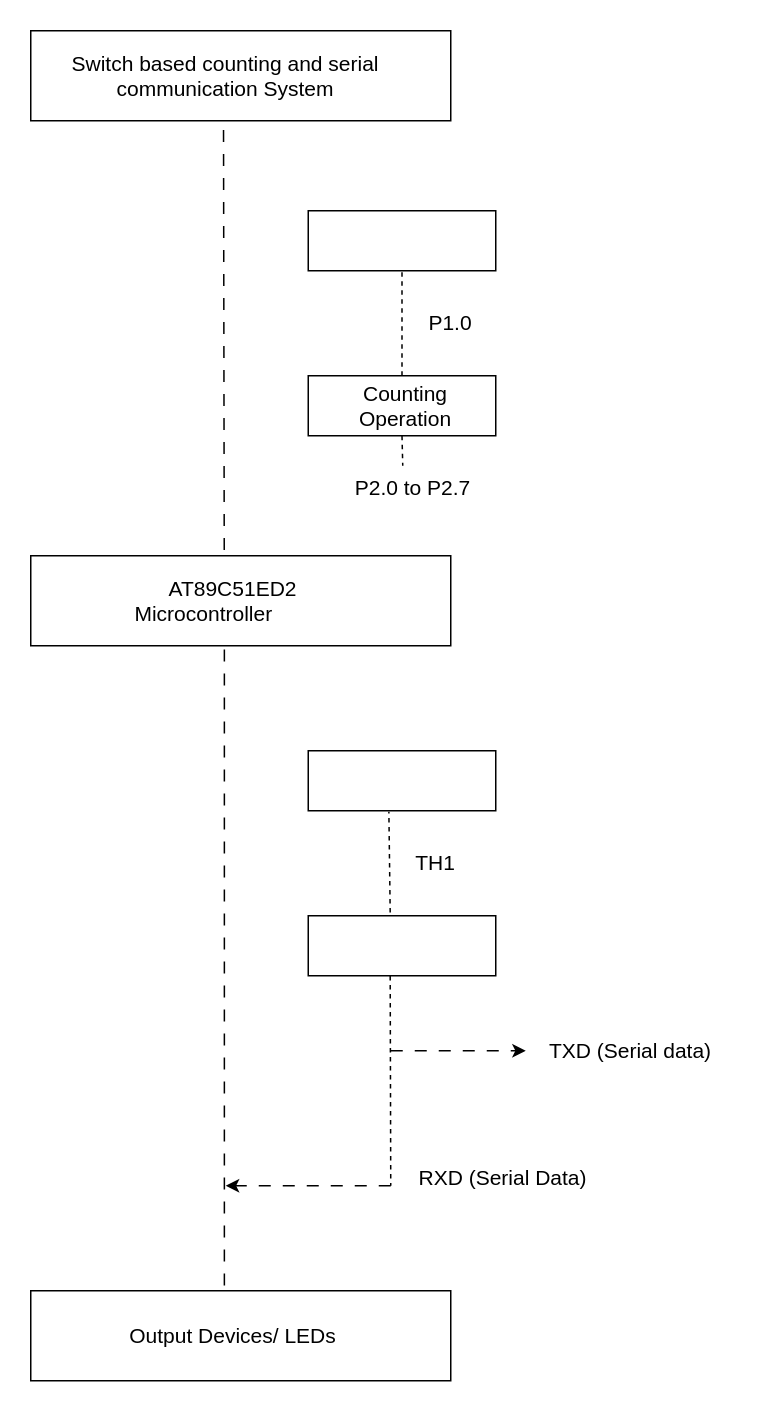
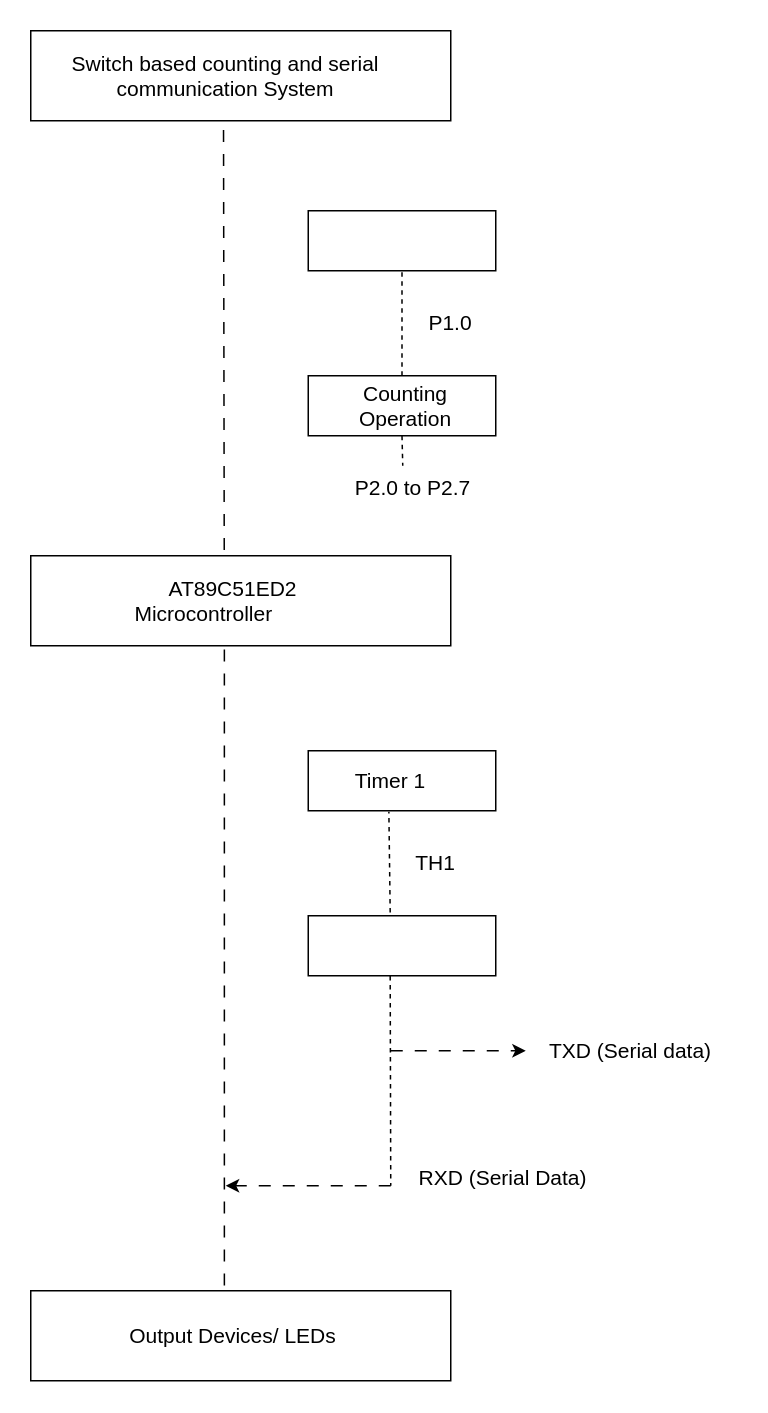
  <mxCell id="0" />
  <mxCell id="1" parent="0" />
  <mxCell id="2" value="" style="rounded=0;whiteSpace=wrap;html=1;" vertex="1" parent="1"><mxGeometry x="20" y="20" width="280" height="60" as="geometry" /></mxCell>
  <mxCell id="3" value="Switch based counting and serial communication System" style="text;html=1;strokeColor=none;fillColor=none;align=center;verticalAlign=middle;whiteSpace=wrap;rounded=0;fontSize=14;" vertex="1" parent="1"><mxGeometry x="30" y="35" width="240" height="30" as="geometry" /></mxCell>
  <mxCell id="4" value="" style="rounded=0;whiteSpace=wrap;html=1;" vertex="1" parent="1"><mxGeometry x="20" y="370" width="280" height="60" as="geometry" /></mxCell>
  <mxCell id="5" value="&lt;font style=&quot;font-size: 14px;&quot;&gt;AT89C51ED2&lt;br style=&quot;&quot;&gt;Microcontroller&amp;nbsp; &amp;nbsp; &amp;nbsp; &amp;nbsp; &amp;nbsp;&amp;nbsp;&lt;/font&gt;" style="text;html=1;strokeColor=none;fillColor=none;align=center;verticalAlign=middle;whiteSpace=wrap;rounded=0;" vertex="1" parent="1"><mxGeometry x="80" y="385" width="150" height="30" as="geometry" /></mxCell>
  <mxCell id="6" value="" style="rounded=0;whiteSpace=wrap;html=1;" vertex="1" parent="1"><mxGeometry x="20" y="860" width="280" height="60" as="geometry" /></mxCell>
  <mxCell id="7" value="&lt;font style=&quot;font-size: 14px;&quot;&gt;Output Devices/ LEDs&lt;/font&gt;" style="text;html=1;strokeColor=none;fillColor=none;align=center;verticalAlign=middle;whiteSpace=wrap;rounded=0;" vertex="1" parent="1"><mxGeometry x="75" y="875" width="160" height="30" as="geometry" /></mxCell>
  <mxCell id="8" value="" style="rounded=0;whiteSpace=wrap;html=1;" vertex="1" parent="1"><mxGeometry x="205" y="140" width="125" height="40" as="geometry" /></mxCell>
  <mxCell id="9" value="" style="rounded=0;whiteSpace=wrap;html=1;" vertex="1" parent="1"><mxGeometry x="205" y="250" width="125" height="40" as="geometry" /></mxCell>
  <mxCell id="10" value="&lt;font style=&quot;font-size: 14px;&quot;&gt;Counting Operation&lt;/font&gt;" style="text;html=1;strokeColor=none;fillColor=none;align=center;verticalAlign=middle;whiteSpace=wrap;rounded=0;" vertex="1" parent="1"><mxGeometry x="240" y="255" width="60" height="30" as="geometry" /></mxCell>
  <mxCell id="11" value="" style="rounded=0;whiteSpace=wrap;html=1;" vertex="1" parent="1"><mxGeometry x="205" y="610" width="125" height="40" as="geometry" /></mxCell>
  <mxCell id="12" value="" style="rounded=0;whiteSpace=wrap;html=1;" vertex="1" parent="1"><mxGeometry x="205" y="500" width="125" height="40" as="geometry" /></mxCell>
+ <mxCell id="13" value="&lt;font style=&quot;font-size: 14px;&quot;&gt;Timer 1&lt;/font&gt;" style="text;html=1;strokeColor=none;fillColor=none;align=center;verticalAlign=middle;whiteSpace=wrap;rounded=0;" vertex="1" parent="1"><mxGeometry x="230" y="505" width="60" height="30" as="geometry" /></mxCell>
  <mxCell id="14" value="" style="endArrow=none;dashed=1;html=1;rounded=0;entryX=0.5;entryY=1;entryDx=0;entryDy=0;exitX=0.5;exitY=0;exitDx=0;exitDy=0;" edge="1" parent="1" source="9" target="8"><mxGeometry width="50" height="50" relative="1" as="geometry"><mxPoint x="270" y="240" as="sourcePoint" /><mxPoint x="230" y="80" as="targetPoint" /></mxGeometry></mxCell>
  <mxCell id="15" value="&lt;font style=&quot;font-size: 14px;&quot;&gt;P1.0&lt;/font&gt;" style="text;html=1;strokeColor=none;fillColor=none;align=center;verticalAlign=middle;whiteSpace=wrap;rounded=0;" vertex="1" parent="1"><mxGeometry x="270" y="200" width="60" height="30" as="geometry" /></mxCell>
  <mxCell id="16" value="" style="endArrow=none;dashed=1;html=1;rounded=0;exitX=0.5;exitY=1;exitDx=0;exitDy=0;" edge="1" parent="1" source="9"><mxGeometry width="50" height="50" relative="1" as="geometry"><mxPoint x="180" y="290" as="sourcePoint" /><mxPoint x="268" y="310" as="targetPoint" /></mxGeometry></mxCell>
  <mxCell id="17" value="&lt;font style=&quot;font-size: 14px;&quot;&gt;P2.0 to P2.7&lt;/font&gt;" style="text;html=1;strokeColor=none;fillColor=none;align=center;verticalAlign=middle;whiteSpace=wrap;rounded=0;" vertex="1" parent="1"><mxGeometry x="190" y="310" width="170" height="30" as="geometry" /></mxCell>
  <mxCell id="18" value="" style="endArrow=none;dashed=1;html=1;rounded=0;exitX=0.459;exitY=1.103;exitDx=0;exitDy=0;exitPerimeter=0;dashPattern=8 8;" edge="1" parent="1" source="2"><mxGeometry width="50" height="50" relative="1" as="geometry"><mxPoint x="180" y="280" as="sourcePoint" /><mxPoint x="149" y="370" as="targetPoint" /></mxGeometry></mxCell>
  <mxCell id="19" value="" style="endArrow=none;dashed=1;html=1;rounded=0;exitX=0.461;exitY=1.043;exitDx=0;exitDy=0;exitPerimeter=0;entryX=0.461;entryY=0.05;entryDx=0;entryDy=0;entryPerimeter=0;dashPattern=8 8;" edge="1" parent="1" source="4" target="6"><mxGeometry width="50" height="50" relative="1" as="geometry"><mxPoint x="180" y="660" as="sourcePoint" /><mxPoint x="150" y="850" as="targetPoint" /></mxGeometry></mxCell>
  <mxCell id="20" value="" style="endArrow=none;dashed=1;html=1;rounded=0;entryX=0.43;entryY=1.015;entryDx=0;entryDy=0;entryPerimeter=0;exitX=0.437;exitY=-0.055;exitDx=0;exitDy=0;exitPerimeter=0;" edge="1" parent="1" source="11" target="12"><mxGeometry width="50" height="50" relative="1" as="geometry"><mxPoint x="180" y="660" as="sourcePoint" /><mxPoint x="230" y="610" as="targetPoint" /></mxGeometry></mxCell>
  <mxCell id="21" value="&lt;font style=&quot;font-size: 14px;&quot;&gt;TH1&lt;/font&gt;" style="text;html=1;strokeColor=none;fillColor=none;align=center;verticalAlign=middle;whiteSpace=wrap;rounded=0;" vertex="1" parent="1"><mxGeometry x="260" y="560" width="60" height="30" as="geometry" /></mxCell>
  <mxCell id="22" value="" style="endArrow=none;dashed=1;html=1;rounded=0;exitX=0.437;exitY=1.005;exitDx=0;exitDy=0;exitPerimeter=0;" edge="1" parent="1" source="11"><mxGeometry width="50" height="50" relative="1" as="geometry"><mxPoint x="180" y="650" as="sourcePoint" /><mxPoint x="260" y="790" as="targetPoint" /></mxGeometry></mxCell>
  <mxCell id="23" value="" style="endArrow=classic;html=1;rounded=0;dashed=1;dashPattern=8 8;" edge="1" parent="1" target="24"><mxGeometry width="50" height="50" relative="1" as="geometry"><mxPoint x="260" y="700" as="sourcePoint" /><mxPoint x="380" y="700" as="targetPoint" /></mxGeometry></mxCell>
  <mxCell id="24" value="&lt;font style=&quot;font-size: 14px;&quot;&gt;TXD (Serial data)&lt;/font&gt;" style="text;html=1;strokeColor=none;fillColor=none;align=center;verticalAlign=middle;whiteSpace=wrap;rounded=0;" vertex="1" parent="1"><mxGeometry x="350" y="685" width="140" height="30" as="geometry" /></mxCell>
  <mxCell id="25" value="" style="endArrow=classic;html=1;rounded=0;dashed=1;dashPattern=8 8;" edge="1" parent="1"><mxGeometry width="50" height="50" relative="1" as="geometry"><mxPoint x="260" y="790" as="sourcePoint" /><mxPoint x="150" y="790" as="targetPoint" /></mxGeometry></mxCell>
  <mxCell id="26" value="&lt;font style=&quot;font-size: 14px;&quot;&gt;RXD (Serial Data)&lt;/font&gt;" style="text;html=1;strokeColor=none;fillColor=none;align=center;verticalAlign=middle;whiteSpace=wrap;rounded=0;" vertex="1" parent="1"><mxGeometry x="260" y="770" width="150" height="30" as="geometry" /></mxCell>
